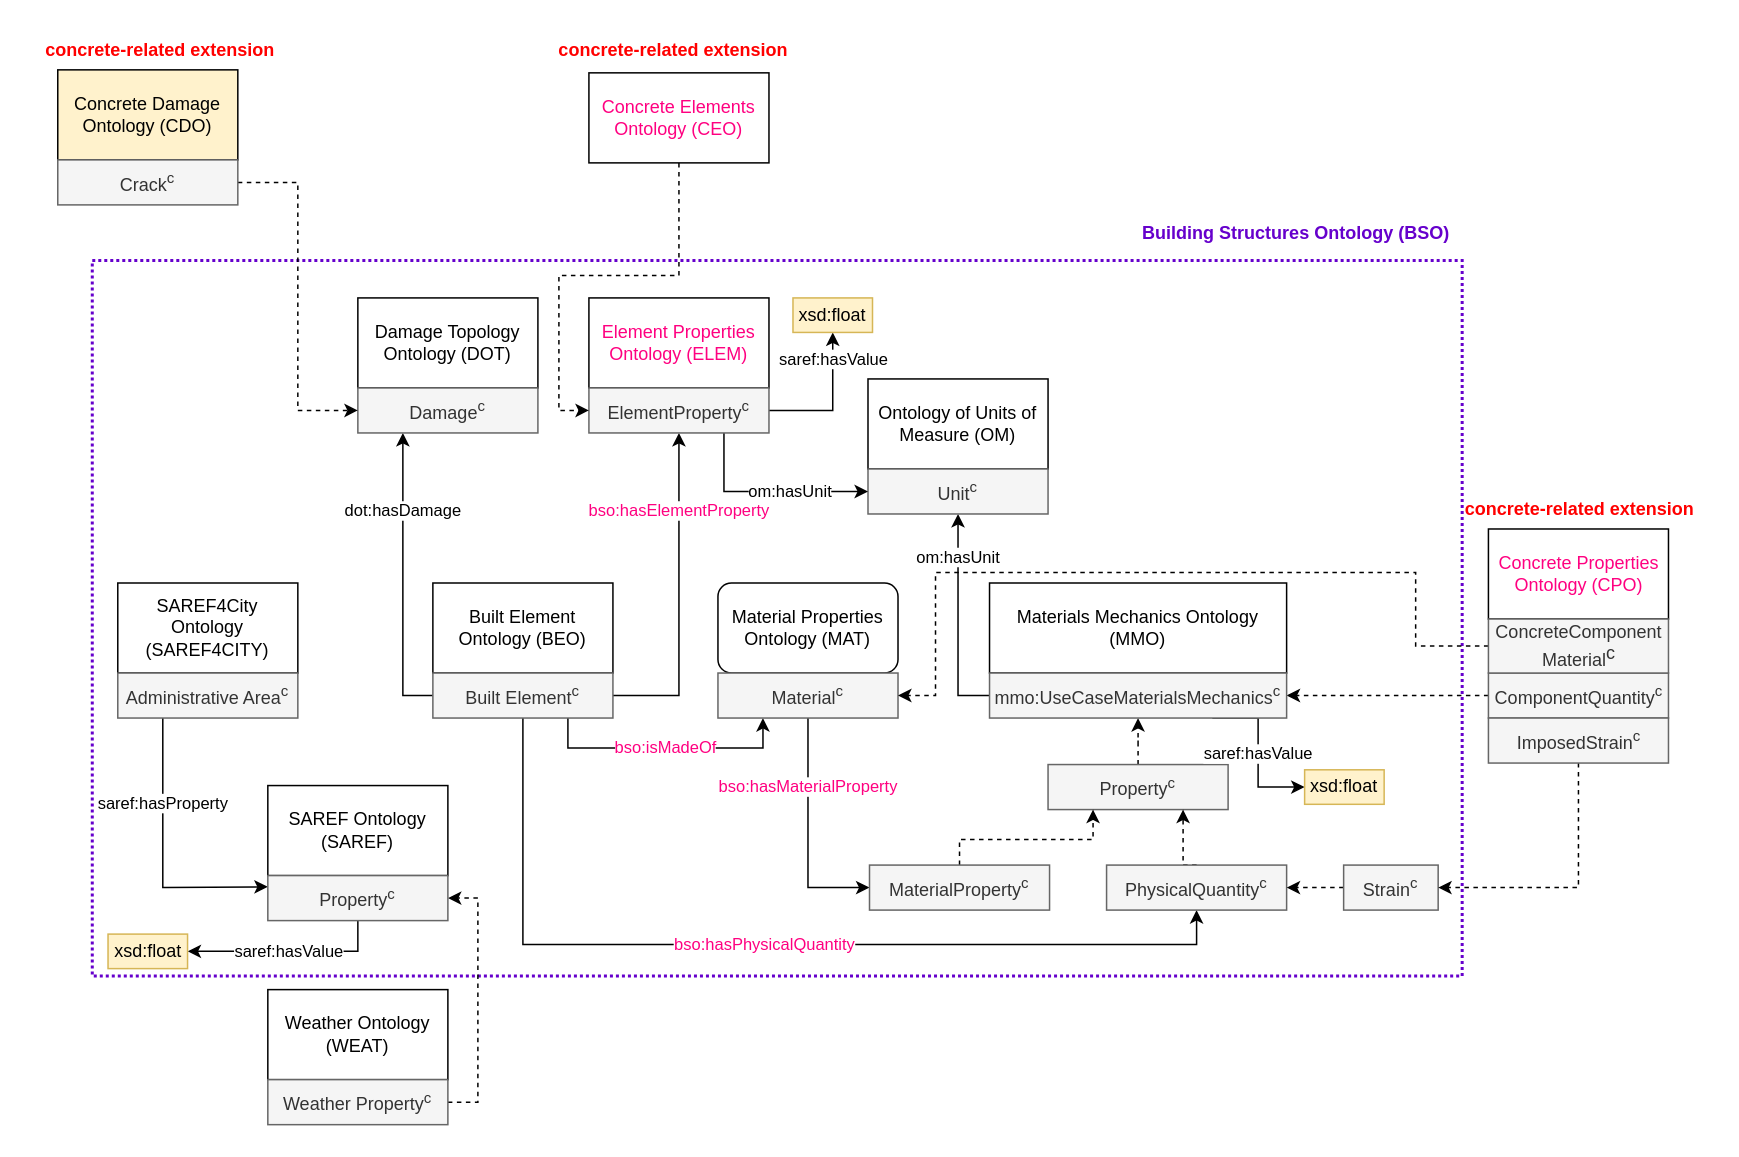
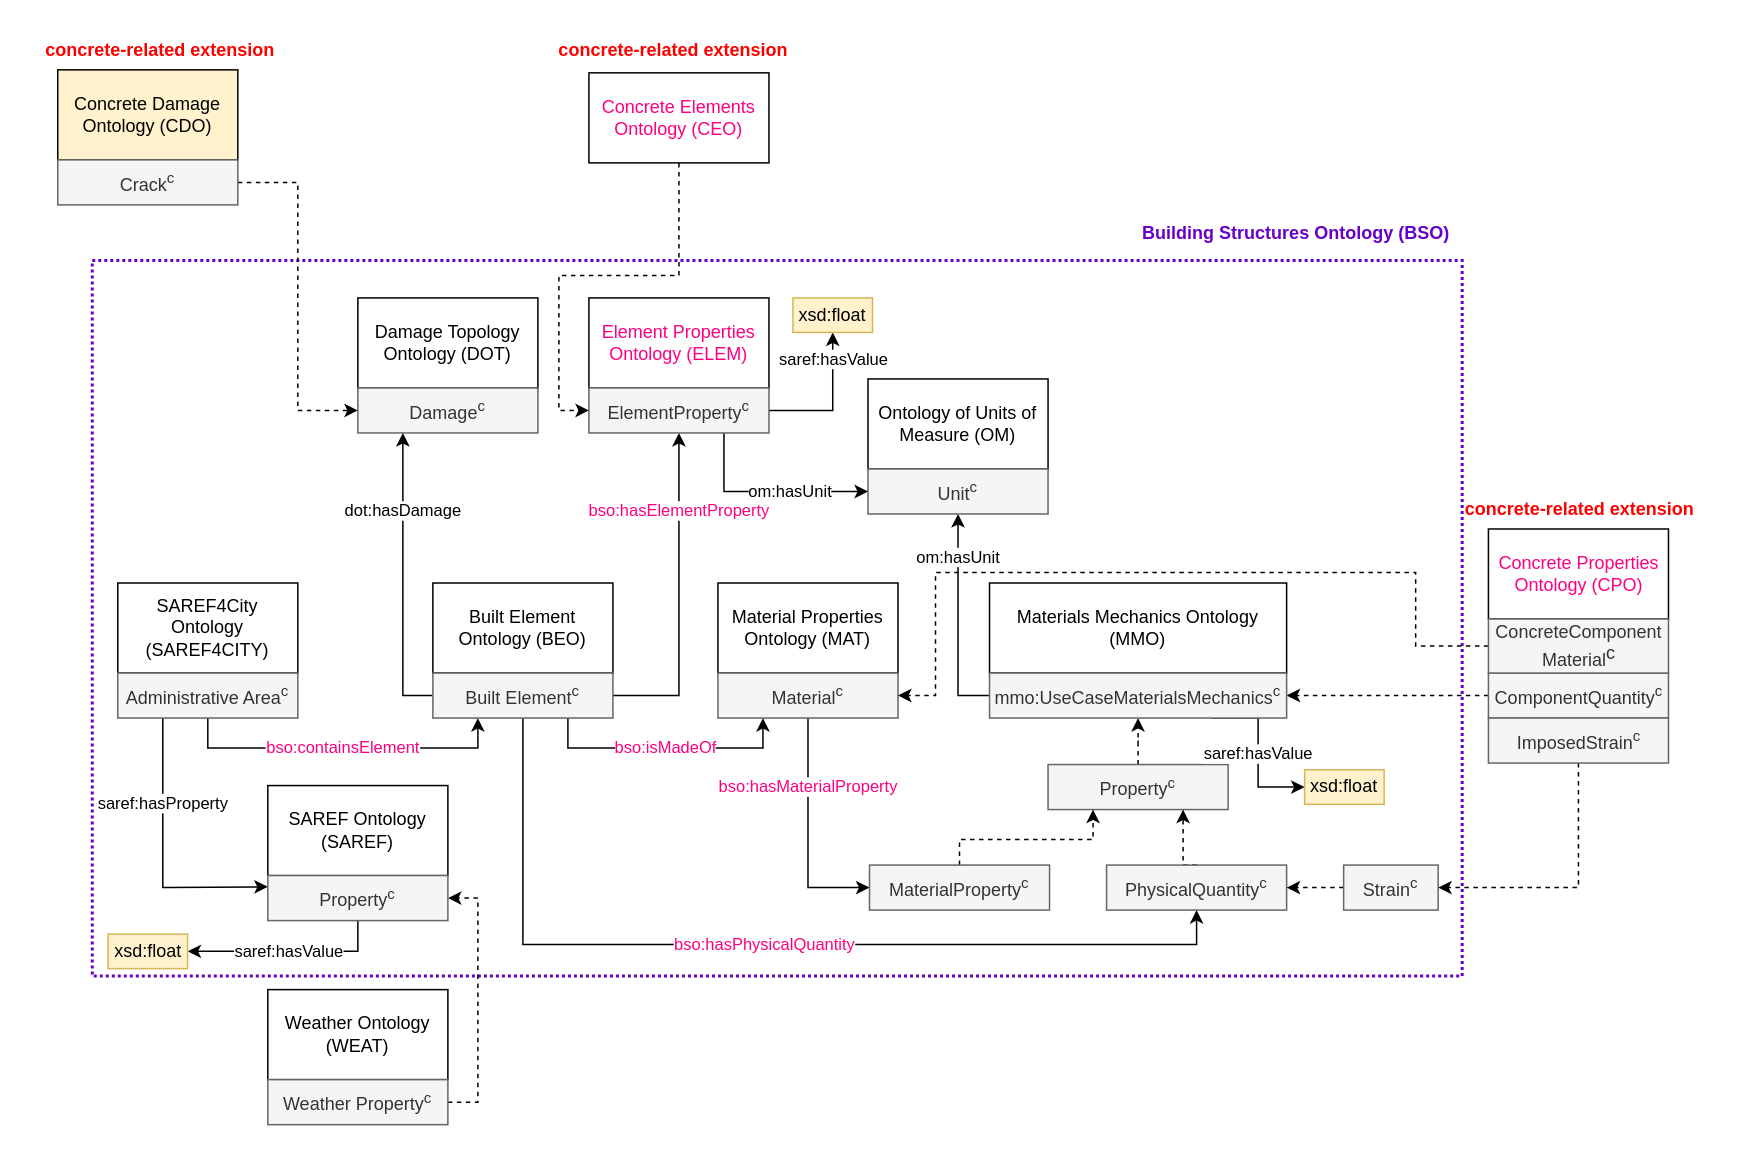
  <mxCell id="0" />
  <mxCell id="1" parent="0" />
  <mxCell id="2" value="" style="rounded=0;whiteSpace=wrap;html=1;fillColor=none;strokeColor=#6600CC;strokeWidth=2;dashed=1;dashPattern=1 1;" parent="1" vertex="1"><mxGeometry x="61" y="173" width="913" height="477" as="geometry" /></mxCell>
  <mxCell id="3" value="Weather Ontology (WEAT)" style="rounded=0;whiteSpace=wrap;html=1;" parent="1" vertex="1"><mxGeometry x="178" y="659" width="120" height="60" as="geometry" /></mxCell>
  <mxCell id="4" style="edgeStyle=orthogonalEdgeStyle;rounded=0;orthogonalLoop=1;jettySize=auto;html=1;exitX=1;exitY=0.5;exitDx=0;exitDy=0;entryX=1;entryY=0.5;entryDx=0;entryDy=0;dashed=1;" parent="1" source="5" target="48" edge="1"><mxGeometry relative="1" as="geometry" /></mxCell>
  <mxCell id="5" value="Weather Property&lt;sup&gt;c&lt;/sup&gt;" style="rounded=0;whiteSpace=wrap;html=1;fillColor=#f5f5f5;fontColor=#333333;strokeColor=#666666;" parent="1" vertex="1"><mxGeometry x="178" y="719" width="120" height="30" as="geometry" /></mxCell>
  <mxCell id="6" value="SAREF4City Ontology (SAREF4CITY)" style="rounded=0;whiteSpace=wrap;html=1;" parent="1" vertex="1"><mxGeometry x="78" y="388" width="120" height="60" as="geometry" /></mxCell>
  <mxCell id="7" value="saref:hasProperty" style="edgeStyle=orthogonalEdgeStyle;rounded=0;orthogonalLoop=1;jettySize=auto;html=1;exitX=0.25;exitY=1;exitDx=0;exitDy=0;entryX=0;entryY=0.25;entryDx=0;entryDy=0;" parent="1" source="9" target="48" edge="1"><mxGeometry x="-0.377" relative="1" as="geometry"><Array as="points"><mxPoint x="108" y="591" /><mxPoint x="110" y="591" /></Array><mxPoint as="offset" /></mxGeometry></mxCell>
+ <mxCell id="8" value="&lt;font style=&quot;color: rgb(255, 0, 128);&quot;&gt;bso:containsElement&lt;/font&gt;" style="edgeStyle=orthogonalEdgeStyle;rounded=0;orthogonalLoop=1;jettySize=auto;html=1;exitX=0.5;exitY=1;exitDx=0;exitDy=0;entryX=0.25;entryY=1;entryDx=0;entryDy=0;" parent="1" source="9" target="15" edge="1"><mxGeometry relative="1" as="geometry" /></mxCell>
  <mxCell id="9" value="Administrative Area&lt;sup&gt;c&lt;/sup&gt;" style="rounded=0;whiteSpace=wrap;html=1;fillColor=#f5f5f5;fontColor=#333333;strokeColor=#666666;" parent="1" vertex="1"><mxGeometry x="78" y="448" width="120" height="30" as="geometry" /></mxCell>
  <mxCell id="10" value="Built Element Ontology (BEO)" style="rounded=0;whiteSpace=wrap;html=1;" parent="1" vertex="1"><mxGeometry x="288" y="388" width="120" height="60" as="geometry" /></mxCell>
  <mxCell id="11" value="dot:hasDamage" style="edgeStyle=orthogonalEdgeStyle;rounded=0;orthogonalLoop=1;jettySize=auto;html=1;exitX=0;exitY=0.5;exitDx=0;exitDy=0;entryX=0.25;entryY=1;entryDx=0;entryDy=0;" parent="1" source="15" target="17" edge="1"><mxGeometry x="0.467" relative="1" as="geometry"><mxPoint as="offset" /></mxGeometry></mxCell>
  <mxCell id="12" value="&lt;font style=&quot;color: rgb(255, 0, 128);&quot;&gt;bso:isMadeOf&lt;/font&gt;" style="edgeStyle=orthogonalEdgeStyle;rounded=0;orthogonalLoop=1;jettySize=auto;html=1;exitX=0.75;exitY=1;exitDx=0;exitDy=0;entryX=0.25;entryY=1;entryDx=0;entryDy=0;" parent="1" source="15" target="20" edge="1"><mxGeometry relative="1" as="geometry" /></mxCell>
  <mxCell id="13" value="&lt;font style=&quot;color: rgb(255, 0, 128);&quot;&gt;bso:hasPhysicalQuantity&lt;/font&gt;" style="edgeStyle=orthogonalEdgeStyle;rounded=0;orthogonalLoop=1;jettySize=auto;html=1;exitX=0.5;exitY=1;exitDx=0;exitDy=0;entryX=0.5;entryY=1;entryDx=0;entryDy=0;" parent="1" source="15" target="33" edge="1"><mxGeometry relative="1" as="geometry"><Array as="points"><mxPoint x="348" y="629" /><mxPoint x="797" y="629" /></Array></mxGeometry></mxCell>
  <mxCell id="14" value="&lt;font style=&quot;color: rgb(255, 0, 128);&quot;&gt;bso:hasElementProperty&lt;/font&gt;" style="edgeStyle=orthogonalEdgeStyle;rounded=0;orthogonalLoop=1;jettySize=auto;html=1;exitX=1;exitY=0.5;exitDx=0;exitDy=0;entryX=0.5;entryY=1;entryDx=0;entryDy=0;" parent="1" source="15" target="39" edge="1"><mxGeometry x="0.529" relative="1" as="geometry"><mxPoint as="offset" /></mxGeometry></mxCell>
  <mxCell id="15" value="Built Element&lt;sup&gt;c&lt;/sup&gt;" style="rounded=0;whiteSpace=wrap;html=1;fillColor=#f5f5f5;fontColor=#333333;strokeColor=#666666;" parent="1" vertex="1"><mxGeometry x="288" y="448" width="120" height="30" as="geometry" /></mxCell>
  <mxCell id="16" value="Damage Topology Ontology (DOT)" style="rounded=0;whiteSpace=wrap;html=1;" parent="1" vertex="1"><mxGeometry x="238" y="198" width="120" height="60" as="geometry" /></mxCell>
  <mxCell id="17" value="Damage&lt;sup&gt;c&lt;/sup&gt;" style="rounded=0;whiteSpace=wrap;html=1;fillColor=#f5f5f5;fontColor=#333333;strokeColor=#666666;" parent="1" vertex="1"><mxGeometry x="238" y="258" width="120" height="30" as="geometry" /></mxCell>
- <mxCell id="18" value="Material Properties Ontology (MAT)" style="whiteSpace=wrap;html=1;rounded=1;" parent="1" vertex="1"><mxGeometry x="478" y="388" width="120" height="60" as="geometry" /></mxCell>
+ <mxCell id="18" value="Material Properties Ontology (MAT)" style="rounded=0;whiteSpace=wrap;html=1;" parent="1" vertex="1"><mxGeometry x="478" y="388" width="120" height="60" as="geometry" /></mxCell>
  <mxCell id="19" value="&lt;font style=&quot;color: rgb(255, 0, 128);&quot;&gt;bso:hasMaterialProperty&lt;/font&gt;" style="edgeStyle=orthogonalEdgeStyle;rounded=0;orthogonalLoop=1;jettySize=auto;html=1;exitX=0.5;exitY=1;exitDx=0;exitDy=0;entryX=0;entryY=0.5;entryDx=0;entryDy=0;" parent="1" source="20" target="25" edge="1"><mxGeometry x="-0.407" relative="1" as="geometry"><mxPoint as="offset" /></mxGeometry></mxCell>
  <mxCell id="20" value="Material&lt;sup&gt;c&lt;/sup&gt;" style="rounded=0;whiteSpace=wrap;html=1;fillColor=#f5f5f5;fontColor=#333333;strokeColor=#666666;" parent="1" vertex="1"><mxGeometry x="478" y="448" width="120" height="30" as="geometry" /></mxCell>
  <mxCell id="21" value="Materials Mechanics Ontology (MMO)" style="rounded=0;whiteSpace=wrap;html=1;" parent="1" vertex="1"><mxGeometry x="659" y="388" width="198" height="60" as="geometry" /></mxCell>
  <mxCell id="22" style="edgeStyle=orthogonalEdgeStyle;rounded=0;orthogonalLoop=1;jettySize=auto;html=1;exitX=0.5;exitY=0;exitDx=0;exitDy=0;dashed=1;" parent="1" source="23" target="31" edge="1"><mxGeometry relative="1" as="geometry" /></mxCell>
  <mxCell id="23" value="Property&lt;sup&gt;c&lt;/sup&gt;" style="rounded=0;whiteSpace=wrap;html=1;fillColor=#f5f5f5;fontColor=#333333;strokeColor=#666666;" parent="1" vertex="1"><mxGeometry x="698" y="509" width="120" height="30" as="geometry" /></mxCell>
  <mxCell id="24" value="" style="edgeStyle=orthogonalEdgeStyle;rounded=0;orthogonalLoop=1;jettySize=auto;html=1;exitX=0.5;exitY=0;exitDx=0;exitDy=0;entryX=0.25;entryY=1;entryDx=0;entryDy=0;dashed=1;" parent="1" source="25" target="23" edge="1"><mxGeometry relative="1" as="geometry"><Array as="points"><mxPoint x="639" y="559" /><mxPoint x="728" y="559" /></Array></mxGeometry></mxCell>
  <mxCell id="25" value="MaterialProperty&lt;sup&gt;c&lt;/sup&gt;" style="rounded=0;whiteSpace=wrap;html=1;fillColor=#f5f5f5;fontColor=#333333;strokeColor=#666666;" parent="1" vertex="1"><mxGeometry x="579" y="576" width="120" height="30" as="geometry" /></mxCell>
  <mxCell id="26" value="&lt;font style=&quot;color: rgb(255, 0, 128);&quot;&gt;Concrete Properties Ontology (CPO)&lt;/font&gt;" style="rounded=0;whiteSpace=wrap;html=1;" parent="1" vertex="1"><mxGeometry x="991.5" y="352" width="120" height="60" as="geometry" /></mxCell>
  <mxCell id="27" style="edgeStyle=orthogonalEdgeStyle;rounded=0;orthogonalLoop=1;jettySize=auto;html=1;exitX=0;exitY=0.5;exitDx=0;exitDy=0;entryX=1;entryY=0.5;entryDx=0;entryDy=0;dashed=1;" parent="1" source="28" target="31" edge="1"><mxGeometry relative="1" as="geometry" /></mxCell>
  <mxCell id="28" value="ComponentQuantity&lt;sup&gt;c&lt;/sup&gt;" style="rounded=0;whiteSpace=wrap;html=1;fillColor=#f5f5f5;fontColor=#333333;strokeColor=#666666;" parent="1" vertex="1"><mxGeometry x="991.5" y="448" width="120" height="30" as="geometry" /></mxCell>
  <mxCell id="29" value="om:hasUnit" style="edgeStyle=orthogonalEdgeStyle;rounded=0;orthogonalLoop=1;jettySize=auto;html=1;exitX=0;exitY=0.5;exitDx=0;exitDy=0;entryX=0.5;entryY=1;entryDx=0;entryDy=0;" parent="1" source="31" target="35" edge="1"><mxGeometry x="0.59" relative="1" as="geometry"><mxPoint x="633" y="338" as="targetPoint" /><mxPoint as="offset" /></mxGeometry></mxCell>
  <mxCell id="30" value="saref:hasValue" style="edgeStyle=orthogonalEdgeStyle;rounded=0;orthogonalLoop=1;jettySize=auto;html=1;exitX=0.75;exitY=1;exitDx=0;exitDy=0;entryX=0;entryY=0.5;entryDx=0;entryDy=0;" parent="1" source="31" target="57" edge="1"><mxGeometry relative="1" as="geometry"><Array as="points"><mxPoint x="838" y="478" /><mxPoint x="838" y="524" /></Array></mxGeometry></mxCell>
  <mxCell id="31" value="mmo:UseCaseMaterialsMechanics&lt;sup&gt;c&lt;/sup&gt;" style="rounded=0;whiteSpace=wrap;html=1;fillColor=#f5f5f5;fontColor=#333333;strokeColor=#666666;" parent="1" vertex="1"><mxGeometry x="659" y="448" width="198" height="30" as="geometry" /></mxCell>
  <mxCell id="32" value="" style="edgeStyle=orthogonalEdgeStyle;rounded=0;orthogonalLoop=1;jettySize=auto;html=1;exitX=0.5;exitY=0;exitDx=0;exitDy=0;entryX=0.75;entryY=1;entryDx=0;entryDy=0;dashed=1;" parent="1" source="33" target="23" edge="1"><mxGeometry relative="1" as="geometry" /></mxCell>
  <mxCell id="33" value="PhysicalQuantity&lt;sup&gt;c&lt;/sup&gt;" style="rounded=0;whiteSpace=wrap;html=1;fillColor=#f5f5f5;fontColor=#333333;strokeColor=#666666;" parent="1" vertex="1"><mxGeometry x="737" y="576" width="120" height="30" as="geometry" /></mxCell>
  <mxCell id="34" value="Ontology of Units of Measure (OM)" style="rounded=0;whiteSpace=wrap;html=1;" parent="1" vertex="1"><mxGeometry x="578" y="252" width="120" height="60" as="geometry" /></mxCell>
  <mxCell id="35" value="Unit&lt;sup&gt;c&lt;/sup&gt;" style="rounded=0;whiteSpace=wrap;html=1;fillColor=#f5f5f5;fontColor=#333333;strokeColor=#666666;" parent="1" vertex="1"><mxGeometry x="578" y="312" width="120" height="30" as="geometry" /></mxCell>
  <mxCell id="36" value="&lt;div&gt;&lt;font style=&quot;color: rgb(255, 0, 128);&quot;&gt;Element Properties Ontology (ELEM)&lt;/font&gt;&lt;/div&gt;" style="rounded=0;whiteSpace=wrap;html=1;" parent="1" vertex="1"><mxGeometry x="392" y="198" width="120" height="60" as="geometry" /></mxCell>
  <mxCell id="37" value="om:hasUnit" style="edgeStyle=orthogonalEdgeStyle;rounded=0;orthogonalLoop=1;jettySize=auto;html=1;exitX=0.75;exitY=1;exitDx=0;exitDy=0;entryX=0;entryY=0.5;entryDx=0;entryDy=0;" parent="1" source="39" target="35" edge="1"><mxGeometry x="0.224" relative="1" as="geometry"><mxPoint as="offset" /></mxGeometry></mxCell>
  <mxCell id="38" value="saref:hasValue" style="edgeStyle=orthogonalEdgeStyle;rounded=0;orthogonalLoop=1;jettySize=auto;html=1;exitX=1;exitY=0.5;exitDx=0;exitDy=0;entryX=0.5;entryY=1;entryDx=0;entryDy=0;" parent="1" source="39" target="56" edge="1"><mxGeometry x="0.64" relative="1" as="geometry"><mxPoint as="offset" /></mxGeometry></mxCell>
  <mxCell id="39" value="ElementProperty&lt;sup&gt;c&lt;/sup&gt;" style="rounded=0;whiteSpace=wrap;html=1;fillColor=#f5f5f5;fontColor=#333333;strokeColor=#666666;" parent="1" vertex="1"><mxGeometry x="392" y="258" width="120" height="30" as="geometry" /></mxCell>
  <mxCell id="40" value="Concrete Damage Ontology (CDO)" style="rounded=0;whiteSpace=wrap;html=1;fillColor=#fff2cc;" parent="1" vertex="1"><mxGeometry x="38" y="46" width="120" height="60" as="geometry" /></mxCell>
  <mxCell id="41" value="" style="edgeStyle=orthogonalEdgeStyle;rounded=0;orthogonalLoop=1;jettySize=auto;html=1;exitX=1;exitY=0.5;exitDx=0;exitDy=0;entryX=0;entryY=0.5;entryDx=0;entryDy=0;dashed=1;" parent="1" source="42" target="17" edge="1"><mxGeometry x="-0.231" relative="1" as="geometry"><mxPoint as="offset" /></mxGeometry></mxCell>
  <mxCell id="42" value="Crack&lt;sup&gt;c&lt;/sup&gt;" style="rounded=0;whiteSpace=wrap;html=1;fillColor=#f5f5f5;fontColor=#333333;strokeColor=#666666;" parent="1" vertex="1"><mxGeometry x="38" y="106" width="120" height="30" as="geometry" /></mxCell>
  <mxCell id="43" style="edgeStyle=orthogonalEdgeStyle;rounded=0;orthogonalLoop=1;jettySize=auto;html=1;exitX=0.5;exitY=1;exitDx=0;exitDy=0;entryX=0;entryY=0.5;entryDx=0;entryDy=0;dashed=1;" parent="1" source="44" target="39" edge="1"><mxGeometry relative="1" as="geometry" /></mxCell>
  <mxCell id="44" value="&lt;div&gt;&lt;font style=&quot;color: rgb(255, 0, 128);&quot;&gt;Concrete Elements Ontology (CEO)&lt;/font&gt;&lt;/div&gt;" style="rounded=0;whiteSpace=wrap;html=1;" parent="1" vertex="1"><mxGeometry x="392" y="48" width="120" height="60" as="geometry" /></mxCell>
  <mxCell id="45" value="&lt;font style=&quot;color: rgb(255, 0, 0);&quot;&gt;&lt;b&gt;concrete-related extension&lt;/b&gt;&lt;/font&gt;" style="text;html=1;align=center;verticalAlign=middle;resizable=0;points=[];autosize=1;strokeColor=none;fillColor=none;" parent="1" vertex="1"><mxGeometry x="20" y="20" width="171" height="26" as="geometry" /></mxCell>
  <mxCell id="46" value="SAREF Ontology (SAREF)" style="rounded=0;whiteSpace=wrap;html=1;" parent="1" vertex="1"><mxGeometry x="178" y="523" width="120" height="60" as="geometry" /></mxCell>
  <mxCell id="47" value="saref:hasValue" style="edgeStyle=orthogonalEdgeStyle;rounded=0;orthogonalLoop=1;jettySize=auto;html=1;exitX=0.5;exitY=1;exitDx=0;exitDy=0;entryX=1;entryY=0.5;entryDx=0;entryDy=0;" parent="1" source="48" target="58" edge="1"><mxGeometry relative="1" as="geometry" /></mxCell>
  <mxCell id="48" value="Property&lt;sup&gt;c&lt;/sup&gt;" style="rounded=0;whiteSpace=wrap;html=1;fillColor=#f5f5f5;fontColor=#333333;strokeColor=#666666;" parent="1" vertex="1"><mxGeometry x="178" y="583" width="120" height="30" as="geometry" /></mxCell>
  <mxCell id="49" style="edgeStyle=orthogonalEdgeStyle;rounded=0;orthogonalLoop=1;jettySize=auto;html=1;exitX=0;exitY=0.5;exitDx=0;exitDy=0;entryX=1;entryY=0.5;entryDx=0;entryDy=0;dashed=1;" parent="1" source="50" target="33" edge="1"><mxGeometry relative="1" as="geometry" /></mxCell>
  <mxCell id="50" value="Strain&lt;sup&gt;c&lt;/sup&gt;" style="rounded=0;whiteSpace=wrap;html=1;fillColor=#f5f5f5;fontColor=#333333;strokeColor=#666666;" parent="1" vertex="1"><mxGeometry x="895" y="576" width="63" height="30" as="geometry" /></mxCell>
  <mxCell id="51" style="edgeStyle=orthogonalEdgeStyle;rounded=0;orthogonalLoop=1;jettySize=auto;html=1;exitX=0.5;exitY=1;exitDx=0;exitDy=0;entryX=1;entryY=0.5;entryDx=0;entryDy=0;dashed=1;" edge="1" parent="1" source="52" target="50"><mxGeometry relative="1" as="geometry" /></mxCell>
  <mxCell id="52" value="ImposedStrain&lt;sup&gt;c&lt;/sup&gt;" style="rounded=0;whiteSpace=wrap;html=1;fillColor=#f5f5f5;fontColor=#333333;strokeColor=#666666;" parent="1" vertex="1"><mxGeometry x="991.5" y="478" width="120" height="30" as="geometry" /></mxCell>
  <mxCell id="53" value="&lt;font style=&quot;color: rgb(255, 0, 0);&quot;&gt;&lt;b&gt;concrete-related extension&lt;/b&gt;&lt;/font&gt;" style="text;html=1;align=center;verticalAlign=middle;resizable=0;points=[];autosize=1;strokeColor=none;fillColor=none;" parent="1" vertex="1"><mxGeometry x="362" y="20" width="171" height="26" as="geometry" /></mxCell>
  <mxCell id="54" value="&lt;font style=&quot;color: rgb(255, 0, 0);&quot;&gt;&lt;b&gt;concrete-related extension&lt;/b&gt;&lt;/font&gt;" style="text;html=1;align=center;verticalAlign=middle;resizable=0;points=[];autosize=1;strokeColor=none;fillColor=none;" parent="1" vertex="1"><mxGeometry x="966" y="326" width="171" height="26" as="geometry" /></mxCell>
  <mxCell id="55" value="&lt;font style=&quot;color: rgb(102, 0, 204);&quot;&gt;&lt;b style=&quot;&quot;&gt;Building Structures Ontology (BSO)&lt;/b&gt;&lt;/font&gt;" style="text;html=1;align=center;verticalAlign=middle;resizable=0;points=[];autosize=1;strokeColor=none;fillColor=none;" parent="1" vertex="1"><mxGeometry x="751" y="142" width="223" height="26" as="geometry" /></mxCell>
  <mxCell id="56" value="xsd:float" style="rounded=0;whiteSpace=wrap;html=1;fillColor=#fff2cc;strokeColor=#d6b656;" parent="1" vertex="1"><mxGeometry x="528" y="198" width="53" height="23" as="geometry" /></mxCell>
  <mxCell id="57" value="xsd:float" style="rounded=0;whiteSpace=wrap;html=1;fillColor=#fff2cc;strokeColor=#d6b656;" parent="1" vertex="1"><mxGeometry x="869" y="512.5" width="53" height="23" as="geometry" /></mxCell>
  <mxCell id="58" value="xsd:float" style="rounded=0;whiteSpace=wrap;html=1;fillColor=#fff2cc;strokeColor=#d6b656;" parent="1" vertex="1"><mxGeometry x="71.5" y="622" width="53" height="23" as="geometry" /></mxCell>
  <mxCell id="59" style="edgeStyle=orthogonalEdgeStyle;rounded=0;orthogonalLoop=1;jettySize=auto;html=1;exitX=0;exitY=0.5;exitDx=0;exitDy=0;entryX=1;entryY=0.5;entryDx=0;entryDy=0;dashed=1;" edge="1" parent="1" source="60" target="20"><mxGeometry relative="1" as="geometry"><Array as="points"><mxPoint x="943" y="430" /><mxPoint x="943" y="381" /><mxPoint x="623" y="381" /><mxPoint x="623" y="463" /></Array></mxGeometry></mxCell>
  <mxCell id="60" value="ConcreteComponent&lt;div&gt;Material&lt;span style=&quot;vertical-align: super; background-color: transparent; color: light-dark(rgb(51, 51, 51), rgb(193, 193, 193));&quot;&gt;c&lt;/span&gt;&lt;/div&gt;" style="rounded=0;whiteSpace=wrap;html=1;fillColor=#f5f5f5;fontColor=#333333;strokeColor=#666666;" vertex="1" parent="1"><mxGeometry x="991.5" y="412" width="120" height="36" as="geometry" /></mxCell>
